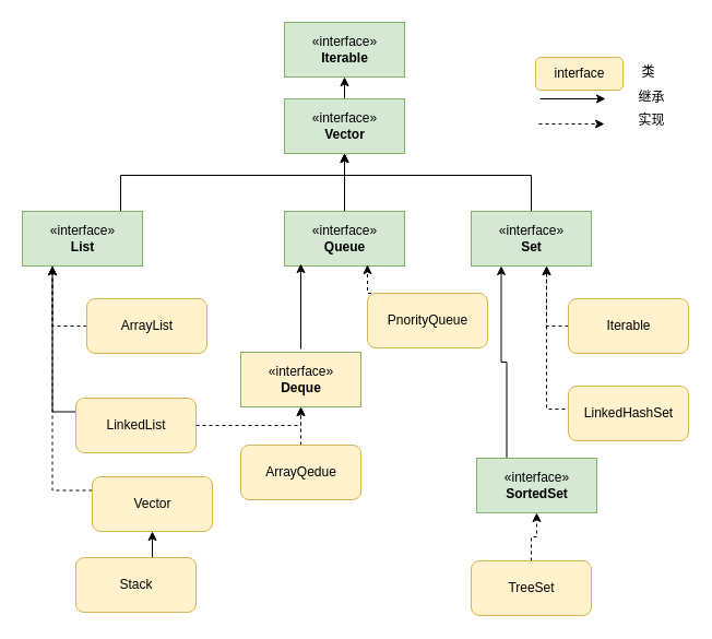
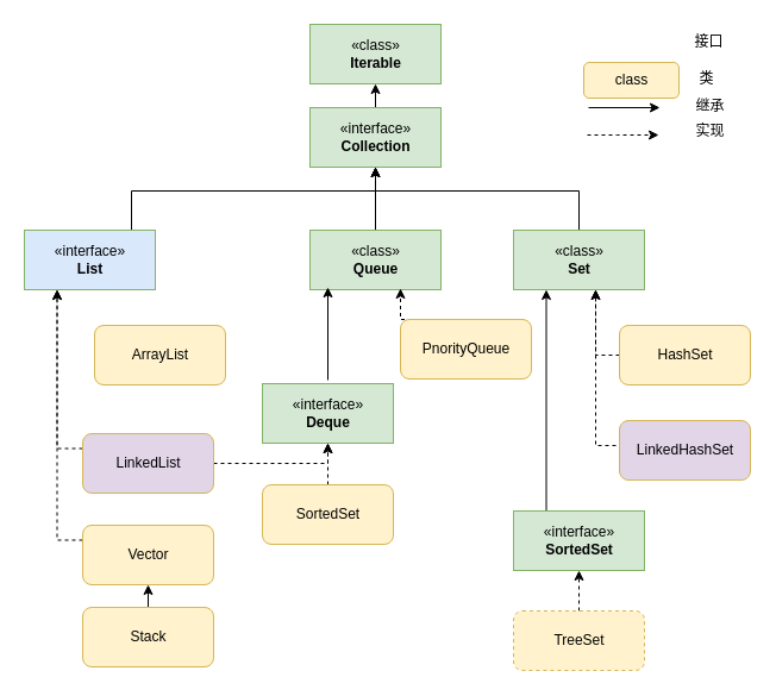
  <mxCell id="0" />
  <mxCell id="1" parent="0" />
- <mxCell id="2" value="«interface»&lt;br&gt;&lt;b&gt;Iterable&lt;/b&gt;" style="html=1;fillColor=#d5e8d4;strokeColor=#82b366;" parent="1" vertex="1"><mxGeometry x="260" y="20" width="110" height="50" as="geometry" /></mxCell>
+ <mxCell id="2" value="«class»&lt;br&gt;&lt;b&gt;Iterable&lt;/b&gt;" style="html=1;fillColor=#d5e8d4;strokeColor=#82b366;" parent="1" vertex="1"><mxGeometry x="260" y="20" width="110" height="50" as="geometry" /></mxCell>
  <mxCell id="3" value="" style="edgeStyle=orthogonalEdgeStyle;rounded=0;orthogonalLoop=1;jettySize=auto;html=1;" parent="1" source="4" edge="1"><mxGeometry relative="1" as="geometry"><mxPoint x="315" y="70" as="targetPoint" /></mxGeometry></mxCell>
- <mxCell id="4" value="«interface»&lt;br&gt;&lt;b&gt;Vector&lt;/b&gt;" style="html=1;fillColor=#d5e8d4;strokeColor=#82b366;" parent="1" vertex="1"><mxGeometry x="260" y="90" width="110" height="50" as="geometry" /></mxCell>
+ <mxCell id="4" value="«interface»&lt;br&gt;&lt;b&gt;Collection&lt;/b&gt;" style="html=1;fillColor=#d5e8d4;strokeColor=#82b366;" parent="1" vertex="1"><mxGeometry x="260" y="90" width="110" height="50" as="geometry" /></mxCell>
  <mxCell id="5" style="edgeStyle=orthogonalEdgeStyle;rounded=0;orthogonalLoop=1;jettySize=auto;html=1;entryX=0.5;entryY=1;entryDx=0;entryDy=0;" parent="1" edge="1"><mxGeometry relative="1" as="geometry"><mxPoint x="126" y="193" as="sourcePoint" /><mxPoint x="315" y="140" as="targetPoint" /><Array as="points"><mxPoint x="110" y="193" /><mxPoint x="110" y="160" /><mxPoint x="315" y="160" /></Array></mxGeometry></mxCell>
- <mxCell id="6" value="«interface»&lt;br&gt;&lt;b&gt;List&lt;/b&gt;" style="html=1;fillColor=#d5e8d4;strokeColor=#82b366;" parent="1" vertex="1"><mxGeometry x="20" y="193" width="110" height="50" as="geometry" /></mxCell>
+ <mxCell id="6" value="«interface»&lt;br&gt;&lt;b&gt;List&lt;/b&gt;" style="html=1;fillColor=#dae8fc;strokeColor=#82b366;" parent="1" vertex="1"><mxGeometry x="20" y="193" width="110" height="50" as="geometry" /></mxCell>
  <mxCell id="7" value="" style="edgeStyle=orthogonalEdgeStyle;rounded=0;orthogonalLoop=1;jettySize=auto;html=1;" parent="1" source="8" target="4" edge="1"><mxGeometry relative="1" as="geometry" /></mxCell>
- <mxCell id="8" value="«interface»&lt;br&gt;&lt;b&gt;Queue&lt;/b&gt;" style="html=1;fillColor=#d5e8d4;strokeColor=#82b366;" parent="1" vertex="1"><mxGeometry x="260" y="193" width="110" height="50" as="geometry" /></mxCell>
+ <mxCell id="8" value="«class»&lt;br&gt;&lt;b&gt;Queue&lt;/b&gt;" style="html=1;fillColor=#d5e8d4;strokeColor=#82b366;" parent="1" vertex="1"><mxGeometry x="260" y="193" width="110" height="50" as="geometry" /></mxCell>
  <mxCell id="9" style="edgeStyle=orthogonalEdgeStyle;rounded=0;orthogonalLoop=1;jettySize=auto;html=1;entryX=0.5;entryY=1;entryDx=0;entryDy=0;" parent="1" edge="1"><mxGeometry relative="1" as="geometry"><mxPoint x="486" y="193" as="sourcePoint" /><mxPoint x="315" y="140" as="targetPoint" /><Array as="points"><mxPoint x="486" y="160" /><mxPoint x="315" y="160" /></Array></mxGeometry></mxCell>
- <mxCell id="10" value="«interface»&lt;br&gt;&lt;b&gt;Set&lt;/b&gt;" style="html=1;fillColor=#d5e8d4;strokeColor=#82b366;" parent="1" vertex="1"><mxGeometry x="431" y="193" width="110" height="50" as="geometry" /></mxCell>
+ <mxCell id="10" value="«class»&lt;br&gt;&lt;b&gt;Set&lt;/b&gt;" style="html=1;fillColor=#d5e8d4;strokeColor=#82b366;" parent="1" vertex="1"><mxGeometry x="431" y="193" width="110" height="50" as="geometry" /></mxCell>
  <mxCell id="11" style="edgeStyle=orthogonalEdgeStyle;rounded=0;orthogonalLoop=1;jettySize=auto;html=1;" parent="1" edge="1"><mxGeometry relative="1" as="geometry"><mxPoint x="275" y="319" as="sourcePoint" /><mxPoint x="275" y="241" as="targetPoint" /></mxGeometry></mxCell>
- <mxCell id="12" value="«interface»&lt;br&gt;&lt;b&gt;Deque&lt;/b&gt;" style="html=1;fillColor=#fff2cc;strokeColor=#82b366;" parent="1" vertex="1"><mxGeometry x="220" y="322" width="110" height="50" as="geometry" /></mxCell>
+ <mxCell id="12" value="«interface»&lt;br&gt;&lt;b&gt;Deque&lt;/b&gt;" style="html=1;fillColor=#d5e8d4;strokeColor=#82b366;" parent="1" vertex="1"><mxGeometry x="220" y="322" width="110" height="50" as="geometry" /></mxCell>
  <mxCell id="13" style="edgeStyle=orthogonalEdgeStyle;rounded=0;orthogonalLoop=1;jettySize=auto;html=1;exitX=0.25;exitY=0;exitDx=0;exitDy=0;entryX=0.691;entryY=0.98;entryDx=0;entryDy=0;entryPerimeter=0;dashed=1;" parent="1" source="14" target="8" edge="1"><mxGeometry relative="1" as="geometry"><mxPoint x="337" y="250" as="targetPoint" /></mxGeometry></mxCell>
  <mxCell id="14" value="PnorityQueue" style="html=1;rounded=1;fillColor=#fff2cc;strokeColor=#d6b656;" parent="1" vertex="1"><mxGeometry x="336" y="268" width="110" height="50" as="geometry" /></mxCell>
  <mxCell id="15" style="edgeStyle=orthogonalEdgeStyle;rounded=0;orthogonalLoop=1;jettySize=auto;html=1;exitX=0.25;exitY=0;exitDx=0;exitDy=0;entryX=0.25;entryY=1;entryDx=0;entryDy=0;" parent="1" source="16" target="10" edge="1"><mxGeometry relative="1" as="geometry" /></mxCell>
- <mxCell id="16" value="«interface»&lt;br&gt;&lt;b&gt;SortedSet&lt;/b&gt;" style="html=1;fillColor=#d5e8d4;strokeColor=#82b366;" parent="1" vertex="1"><mxGeometry x="436" y="419" width="110" height="50" as="geometry" /></mxCell>
+ <mxCell id="16" value="«interface»&lt;br&gt;&lt;b&gt;SortedSet&lt;/b&gt;" style="html=1;fillColor=#d5e8d4;strokeColor=#82b366;" parent="1" vertex="1"><mxGeometry x="431" y="429" width="110" height="50" as="geometry" /></mxCell>
  <mxCell id="17" style="edgeStyle=orthogonalEdgeStyle;rounded=0;orthogonalLoop=1;jettySize=auto;html=1;exitX=0;exitY=0.5;exitDx=0;exitDy=0;dashed=1;" parent="1" source="18" edge="1"><mxGeometry relative="1" as="geometry"><mxPoint x="500" y="243" as="targetPoint" /></mxGeometry></mxCell>
- <mxCell id="18" value="Iterable" style="html=1;rounded=1;fillColor=#fff2cc;strokeColor=#d6b656;" parent="1" vertex="1"><mxGeometry x="520" y="273" width="110" height="50" as="geometry" /></mxCell>
+ <mxCell id="18" value="HashSet" style="html=1;rounded=1;fillColor=#fff2cc;strokeColor=#d6b656;" parent="1" vertex="1"><mxGeometry x="520" y="273" width="110" height="50" as="geometry" /></mxCell>
  <mxCell id="19" style="edgeStyle=orthogonalEdgeStyle;rounded=0;orthogonalLoop=1;jettySize=auto;html=1;entryX=0.6;entryY=1.08;entryDx=0;entryDy=0;entryPerimeter=0;dashed=1;" parent="1" edge="1"><mxGeometry relative="1" as="geometry"><mxPoint x="523" y="374" as="sourcePoint" /><mxPoint x="500" y="243" as="targetPoint" /><Array as="points"><mxPoint x="500" y="374" /></Array></mxGeometry></mxCell>
- <mxCell id="20" value="LinkedHashSet" style="html=1;rounded=1;fillColor=#fff2cc;strokeColor=#d6b656;" parent="1" vertex="1"><mxGeometry x="520" y="353" width="110" height="50" as="geometry" /></mxCell>
+ <mxCell id="20" value="LinkedHashSet" style="html=1;rounded=1;fillColor=#e1d5e7;strokeColor=#d6b656;" parent="1" vertex="1"><mxGeometry x="520" y="353" width="110" height="50" as="geometry" /></mxCell>
  <mxCell id="21" style="edgeStyle=orthogonalEdgeStyle;rounded=0;orthogonalLoop=1;jettySize=auto;html=1;exitX=0.5;exitY=0;exitDx=0;exitDy=0;entryX=0.5;entryY=1;entryDx=0;entryDy=0;dashed=1;" parent="1" source="22" target="16" edge="1"><mxGeometry relative="1" as="geometry" /></mxCell>
- <mxCell id="22" value="TreeSet" style="html=1;rounded=1;fillColor=#fff2cc;strokeColor=#d6b656;" parent="1" vertex="1"><mxGeometry x="431" y="513" width="110" height="50" as="geometry" /></mxCell>
- <mxCell id="23" style="edgeStyle=orthogonalEdgeStyle;rounded=0;orthogonalLoop=1;jettySize=auto;html=1;exitX=0;exitY=0.5;exitDx=0;exitDy=0;entryX=0.25;entryY=1;entryDx=0;entryDy=0;dashed=1;" parent="1" source="24" target="6" edge="1"><mxGeometry relative="1" as="geometry" /></mxCell>
+ <mxCell id="22" value="TreeSet" style="html=1;rounded=1;fillColor=#fff2cc;strokeColor=#d6b656;dashed=1;" parent="1" vertex="1"><mxGeometry x="431" y="513" width="110" height="50" as="geometry" /></mxCell>
  <mxCell id="24" value="ArrayList" style="html=1;rounded=1;fillColor=#fff2cc;strokeColor=#d6b656;" parent="1" vertex="1"><mxGeometry x="79" y="273" width="110" height="50" as="geometry" /></mxCell>
  <mxCell id="25" style="edgeStyle=orthogonalEdgeStyle;rounded=0;orthogonalLoop=1;jettySize=auto;html=1;exitX=1;exitY=0.5;exitDx=0;exitDy=0;entryX=0.5;entryY=1;entryDx=0;entryDy=0;dashed=1;" parent="1" edge="1"><mxGeometry relative="1" as="geometry"><mxPoint x="179" y="389" as="sourcePoint" /><mxPoint x="275" y="372" as="targetPoint" /><Array as="points"><mxPoint x="275" y="389" /></Array></mxGeometry></mxCell>
- <mxCell id="26" style="edgeStyle=orthogonalEdgeStyle;rounded=0;orthogonalLoop=1;jettySize=auto;html=1;exitX=0;exitY=0.25;exitDx=0;exitDy=0;entryX=0.25;entryY=1;entryDx=0;entryDy=0;dashed=0;" parent="1" source="27" target="6" edge="1"><mxGeometry relative="1" as="geometry" /></mxCell>
- <mxCell id="27" value="LinkedList" style="html=1;rounded=1;fillColor=#fff2cc;strokeColor=#d6b656;" parent="1" vertex="1"><mxGeometry x="69" y="364" width="110" height="50" as="geometry" /></mxCell>
+ <mxCell id="26" style="edgeStyle=orthogonalEdgeStyle;rounded=0;orthogonalLoop=1;jettySize=auto;html=1;exitX=0;exitY=0.25;exitDx=0;exitDy=0;entryX=0.25;entryY=1;entryDx=0;entryDy=0;dashed=1;" parent="1" source="27" target="6" edge="1"><mxGeometry relative="1" as="geometry" /></mxCell>
+ <mxCell id="27" value="LinkedList" style="html=1;rounded=1;fillColor=#e1d5e7;strokeColor=#d6b656;" parent="1" vertex="1"><mxGeometry x="69" y="364" width="110" height="50" as="geometry" /></mxCell>
  <mxCell id="28" style="edgeStyle=orthogonalEdgeStyle;rounded=0;orthogonalLoop=1;jettySize=auto;html=1;exitX=0;exitY=0.25;exitDx=0;exitDy=0;entryX=0.25;entryY=1;entryDx=0;entryDy=0;dashed=1;" parent="1" source="29" target="6" edge="1"><mxGeometry relative="1" as="geometry" /></mxCell>
- <mxCell id="29" value="Vector" style="html=1;rounded=1;fillColor=#fff2cc;strokeColor=#d6b656;" parent="1" vertex="1"><mxGeometry x="84" y="436" width="110" height="50" as="geometry" /></mxCell>
+ <mxCell id="29" value="Vector" style="html=1;rounded=1;fillColor=#fff2cc;strokeColor=#d6b656;" parent="1" vertex="1"><mxGeometry x="69" y="441" width="110" height="50" as="geometry" /></mxCell>
  <mxCell id="30" style="edgeStyle=orthogonalEdgeStyle;rounded=0;orthogonalLoop=1;jettySize=auto;html=1;exitX=0.5;exitY=0;exitDx=0;exitDy=0;entryX=0.5;entryY=1;entryDx=0;entryDy=0;" parent="1" source="31" target="29" edge="1"><mxGeometry relative="1" as="geometry" /></mxCell>
  <mxCell id="31" value="Stack" style="html=1;rounded=1;fillColor=#fff2cc;strokeColor=#d6b656;" parent="1" vertex="1"><mxGeometry x="69" y="510" width="110" height="50" as="geometry" /></mxCell>
  <mxCell id="32" style="edgeStyle=orthogonalEdgeStyle;rounded=0;orthogonalLoop=1;jettySize=auto;html=1;exitX=0.5;exitY=0;exitDx=0;exitDy=0;dashed=1;" parent="1" source="33" edge="1"><mxGeometry relative="1" as="geometry"><mxPoint x="275" y="372" as="targetPoint" /><mxPoint x="275" y="402" as="sourcePoint" /></mxGeometry></mxCell>
- <mxCell id="33" value="ArrayQedue" style="html=1;rounded=1;fillColor=#fff2cc;strokeColor=#d6b656;" parent="1" vertex="1"><mxGeometry x="220" y="407" width="110" height="50" as="geometry" /></mxCell>
- <mxCell id="35" value="interface" style="html=1;rounded=1;fillColor=#fff2cc;strokeColor=#d6b656;" vertex="1" parent="1"><mxGeometry x="490" y="52" width="80" height="30" as="geometry" /></mxCell>
+ <mxCell id="33" value="SortedSet" style="html=1;rounded=1;fillColor=#fff2cc;strokeColor=#d6b656;" parent="1" vertex="1"><mxGeometry x="220" y="407" width="110" height="50" as="geometry" /></mxCell>
+ <mxCell id="34" value="接口" style="text;html=1;align=center;verticalAlign=middle;resizable=0;points=[];autosize=1;strokeColor=none;fillColor=none;" vertex="1" parent="1"><mxGeometry x="570" y="20" width="50" height="30" as="geometry" /></mxCell>
+ <mxCell id="35" value="class" style="html=1;rounded=1;fillColor=#fff2cc;strokeColor=#d6b656;" vertex="1" parent="1"><mxGeometry x="490" y="52" width="80" height="30" as="geometry" /></mxCell>
  <mxCell id="36" value="类" style="text;html=1;align=center;verticalAlign=middle;resizable=0;points=[];autosize=1;strokeColor=none;fillColor=none;" vertex="1" parent="1"><mxGeometry x="573" y="51" width="40" height="30" as="geometry" /></mxCell>
  <mxCell id="37" value="" style="endArrow=classic;html=1;rounded=0;" edge="1" parent="1"><mxGeometry width="50" height="50" relative="1" as="geometry"><mxPoint x="494" y="90" as="sourcePoint" /><mxPoint x="554" y="90" as="targetPoint" /></mxGeometry></mxCell>
  <mxCell id="38" value="继承" style="text;html=1;align=center;verticalAlign=middle;resizable=0;points=[];autosize=1;strokeColor=none;fillColor=none;" vertex="1" parent="1"><mxGeometry x="571" y="74" width="50" height="30" as="geometry" /></mxCell>
  <mxCell id="39" value="" style="endArrow=classic;html=1;rounded=0;dashed=1;" edge="1" parent="1"><mxGeometry width="50" height="50" relative="1" as="geometry"><mxPoint x="493" y="113" as="sourcePoint" /><mxPoint x="553" y="113" as="targetPoint" /><Array as="points"><mxPoint x="518" y="113" /></Array></mxGeometry></mxCell>
  <mxCell id="40" value="实现" style="text;html=1;align=center;verticalAlign=middle;resizable=0;points=[];autosize=1;strokeColor=none;fillColor=none;" vertex="1" parent="1"><mxGeometry x="571" y="95" width="50" height="30" as="geometry" /></mxCell>
